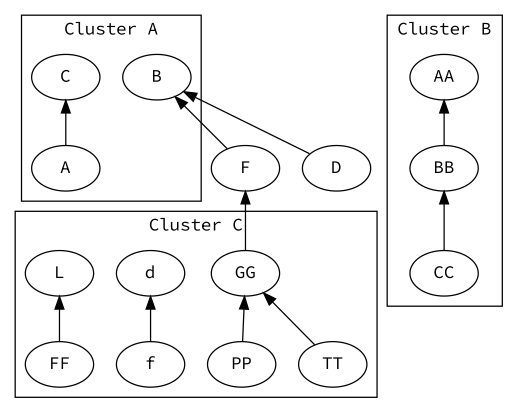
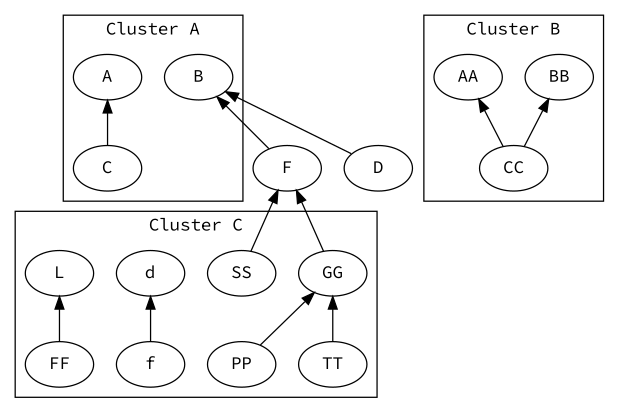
  digraph {
    fontname="Source Code Pro"
    node [fontname="Source Code Pro"]
    edge [dir=back fontname="Source Code Pro"]
    B
    C
    A
    BB
    CC
    AA
    GG
    PP
+   SS
    TT
    d
    f
    L
    FF
    F
    D
    subgraph cluster_1 {
      label="Cluster A"
      B
      C
      A
    }
    subgraph cluster_2 {
      label="Cluster B"
      BB
      CC
      AA
    }
    subgraph cluster_3 {
      label="Cluster C"
      GG
      PP
+     SS
      TT
      d
      f
      L
      FF
    }
    B -> F
    B -> D
-   C -> A
+   A -> C
    BB -> CC
-   AA -> BB
+   AA -> CC
    GG -> PP
    GG -> TT
    d -> f
    L -> FF
    F -> GG
+   F -> SS
  }
